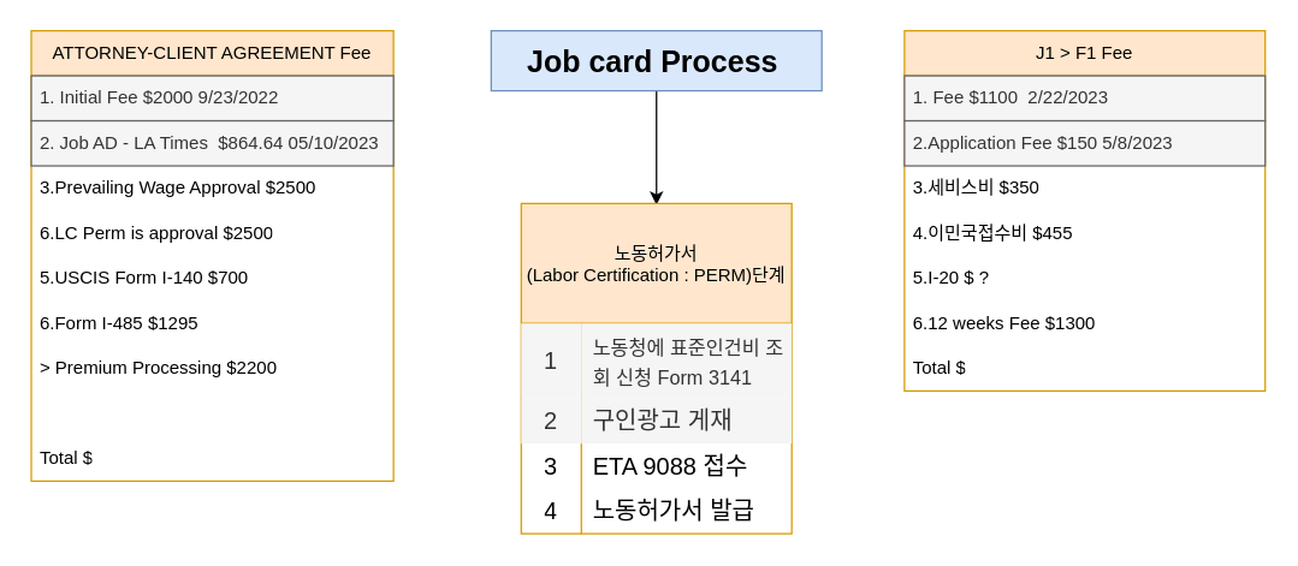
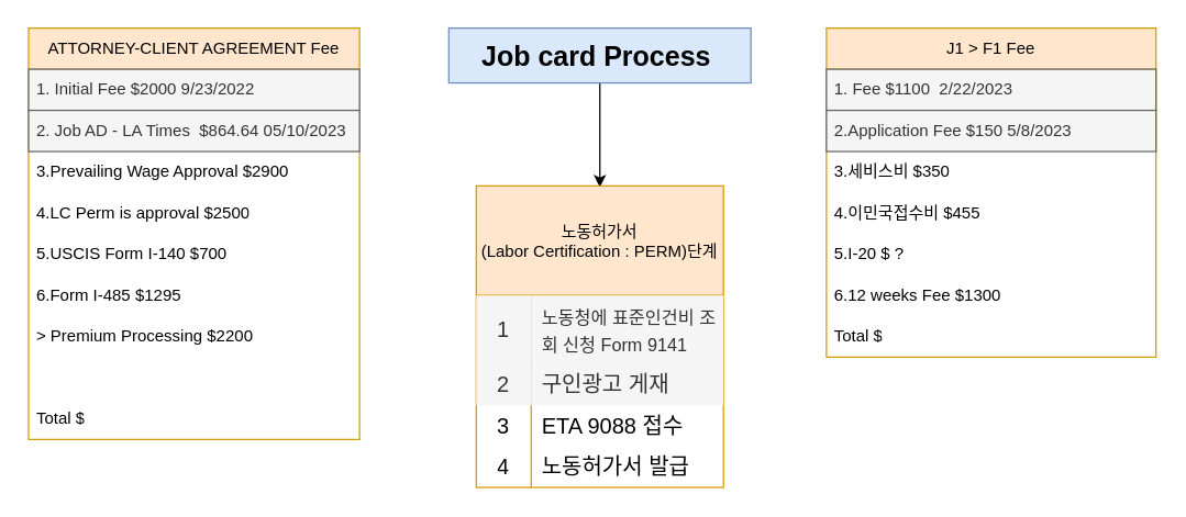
  <mxCell id="0" />
  <mxCell id="1" parent="0" />
  <mxCell id="2" value="" style="edgeStyle=orthogonalEdgeStyle;rounded=0;orthogonalLoop=1;jettySize=auto;html=1;" edge="1" parent="1" source="3"><mxGeometry relative="1" as="geometry"><mxPoint x="436" y="136" as="targetPoint" /></mxGeometry></mxCell>
  <mxCell id="3" value="Job card Process&amp;nbsp;" style="text;html=1;align=center;verticalAlign=middle;resizable=0;points=[];autosize=1;strokeColor=#6c8ebf;fillColor=#dae8fc;fontSize=20;fontStyle=1" vertex="1" parent="1"><mxGeometry x="326" y="20" width="220" height="40" as="geometry" /></mxCell>
  <mxCell id="4" value="ATTORNEY-CLIENT AGREEMENT Fee" style="swimlane;fontStyle=0;childLayout=stackLayout;horizontal=1;startSize=30;horizontalStack=0;resizeParent=1;resizeParentMax=0;resizeLast=0;collapsible=1;marginBottom=0;whiteSpace=wrap;html=1;fillColor=#ffe6cc;strokeColor=#d79b00;" vertex="1" parent="1"><mxGeometry x="20" y="20" width="241" height="300" as="geometry"><mxRectangle x="-841" y="45" width="60" height="30" as="alternateBounds" /></mxGeometry></mxCell>
  <mxCell id="5" value="1. Initial Fee $2000 9/23/2022" style="text;align=left;verticalAlign=middle;spacingLeft=4;spacingRight=4;overflow=hidden;points=[[0,0.5],[1,0.5]];portConstraint=eastwest;rotatable=0;whiteSpace=wrap;html=1;fillColor=#f5f5f5;strokeColor=#666666;fontColor=#333333;" vertex="1" parent="4"><mxGeometry y="30" width="241" height="30" as="geometry" /></mxCell>
  <mxCell id="6" value="2. Job AD - LA Times&amp;nbsp; $864.64 05/10/2023" style="text;strokeColor=#666666;fillColor=#f5f5f5;align=left;verticalAlign=middle;spacingLeft=4;spacingRight=4;overflow=hidden;points=[[0,0.5],[1,0.5]];portConstraint=eastwest;rotatable=0;whiteSpace=wrap;html=1;fontColor=#333333;" vertex="1" parent="4"><mxGeometry y="60" width="241" height="30" as="geometry" /></mxCell>
- <mxCell id="7" value="3.Prevailing Wage Approval $2500" style="text;strokeColor=none;fillColor=none;align=left;verticalAlign=middle;spacingLeft=4;spacingRight=4;overflow=hidden;points=[[0,0.5],[1,0.5]];portConstraint=eastwest;rotatable=0;whiteSpace=wrap;html=1;" vertex="1" parent="4"><mxGeometry y="90" width="241" height="30" as="geometry" /></mxCell>
- <mxCell id="8" value="6.LC Perm is approval $2500" style="text;strokeColor=none;fillColor=none;align=left;verticalAlign=middle;spacingLeft=4;spacingRight=4;overflow=hidden;points=[[0,0.5],[1,0.5]];portConstraint=eastwest;rotatable=0;whiteSpace=wrap;html=1;" vertex="1" parent="4"><mxGeometry y="120" width="241" height="30" as="geometry" /></mxCell>
+ <mxCell id="7" value="3.Prevailing Wage Approval $2900" style="text;strokeColor=none;fillColor=none;align=left;verticalAlign=middle;spacingLeft=4;spacingRight=4;overflow=hidden;points=[[0,0.5],[1,0.5]];portConstraint=eastwest;rotatable=0;whiteSpace=wrap;html=1;" vertex="1" parent="4"><mxGeometry y="90" width="241" height="30" as="geometry" /></mxCell>
+ <mxCell id="8" value="4.LC Perm is approval $2500" style="text;strokeColor=none;fillColor=none;align=left;verticalAlign=middle;spacingLeft=4;spacingRight=4;overflow=hidden;points=[[0,0.5],[1,0.5]];portConstraint=eastwest;rotatable=0;whiteSpace=wrap;html=1;" vertex="1" parent="4"><mxGeometry y="120" width="241" height="30" as="geometry" /></mxCell>
  <mxCell id="9" value="5.USCIS Form I-140 $700" style="text;strokeColor=none;fillColor=none;align=left;verticalAlign=middle;spacingLeft=4;spacingRight=4;overflow=hidden;points=[[0,0.5],[1,0.5]];portConstraint=eastwest;rotatable=0;whiteSpace=wrap;html=1;" vertex="1" parent="4"><mxGeometry y="150" width="241" height="30" as="geometry" /></mxCell>
  <mxCell id="10" value="6.Form I-485 $1295" style="text;strokeColor=none;fillColor=none;align=left;verticalAlign=middle;spacingLeft=4;spacingRight=4;overflow=hidden;points=[[0,0.5],[1,0.5]];portConstraint=eastwest;rotatable=0;whiteSpace=wrap;html=1;" vertex="1" parent="4"><mxGeometry y="180" width="241" height="30" as="geometry" /></mxCell>
  <mxCell id="11" value="&amp;gt; Premium Processing $2200" style="text;strokeColor=none;fillColor=none;align=left;verticalAlign=middle;spacingLeft=4;spacingRight=4;overflow=hidden;points=[[0,0.5],[1,0.5]];portConstraint=eastwest;rotatable=0;whiteSpace=wrap;html=1;" vertex="1" parent="4"><mxGeometry y="210" width="241" height="30" as="geometry" /></mxCell>
  <mxCell id="12" style="text;strokeColor=none;fillColor=none;align=left;verticalAlign=middle;spacingLeft=4;spacingRight=4;overflow=hidden;points=[[0,0.5],[1,0.5]];portConstraint=eastwest;rotatable=0;whiteSpace=wrap;html=1;" vertex="1" parent="4"><mxGeometry y="240" width="241" height="30" as="geometry" /></mxCell>
  <mxCell id="13" value="Total $" style="text;strokeColor=none;fillColor=none;align=left;verticalAlign=middle;spacingLeft=4;spacingRight=4;overflow=hidden;points=[[0,0.5],[1,0.5]];portConstraint=eastwest;rotatable=0;whiteSpace=wrap;html=1;" vertex="1" parent="4"><mxGeometry y="270" width="241" height="30" as="geometry" /></mxCell>
  <mxCell id="14" value="J1 &amp;gt; F1 Fee" style="swimlane;fontStyle=0;childLayout=stackLayout;horizontal=1;startSize=30;horizontalStack=0;resizeParent=1;resizeParentMax=0;resizeLast=0;collapsible=1;marginBottom=0;whiteSpace=wrap;html=1;fillColor=#ffe6cc;strokeColor=#d79b00;" vertex="1" parent="1"><mxGeometry x="601" y="20" width="240" height="240" as="geometry" /></mxCell>
  <mxCell id="15" value="1. Fee $1100&amp;nbsp; 2/22/2023" style="text;strokeColor=#666666;fillColor=#f5f5f5;align=left;verticalAlign=middle;spacingLeft=4;spacingRight=4;overflow=hidden;points=[[0,0.5],[1,0.5]];portConstraint=eastwest;rotatable=0;whiteSpace=wrap;html=1;fontColor=#333333;" vertex="1" parent="14"><mxGeometry y="30" width="240" height="30" as="geometry" /></mxCell>
  <mxCell id="16" value="2.Application Fee $150 5/8/2023" style="text;strokeColor=#666666;fillColor=#f5f5f5;align=left;verticalAlign=middle;spacingLeft=4;spacingRight=4;overflow=hidden;points=[[0,0.5],[1,0.5]];portConstraint=eastwest;rotatable=0;whiteSpace=wrap;html=1;fontColor=#333333;" vertex="1" parent="14"><mxGeometry y="60" width="240" height="30" as="geometry" /></mxCell>
  <mxCell id="17" value="3.세비스비 $350" style="text;strokeColor=none;fillColor=none;align=left;verticalAlign=middle;spacingLeft=4;spacingRight=4;overflow=hidden;points=[[0,0.5],[1,0.5]];portConstraint=eastwest;rotatable=0;whiteSpace=wrap;html=1;" vertex="1" parent="14"><mxGeometry y="90" width="240" height="30" as="geometry" /></mxCell>
  <mxCell id="18" value="4.이민국접수비 $455" style="text;strokeColor=none;fillColor=none;align=left;verticalAlign=middle;spacingLeft=4;spacingRight=4;overflow=hidden;points=[[0,0.5],[1,0.5]];portConstraint=eastwest;rotatable=0;whiteSpace=wrap;html=1;" vertex="1" parent="14"><mxGeometry y="120" width="240" height="30" as="geometry" /></mxCell>
  <mxCell id="19" value="5.I-20 $ ?" style="text;strokeColor=none;fillColor=none;align=left;verticalAlign=middle;spacingLeft=4;spacingRight=4;overflow=hidden;points=[[0,0.5],[1,0.5]];portConstraint=eastwest;rotatable=0;whiteSpace=wrap;html=1;" vertex="1" parent="14"><mxGeometry y="150" width="240" height="30" as="geometry" /></mxCell>
  <mxCell id="20" value="6.12 weeks Fee $1300" style="text;strokeColor=none;fillColor=none;align=left;verticalAlign=middle;spacingLeft=4;spacingRight=4;overflow=hidden;points=[[0,0.5],[1,0.5]];portConstraint=eastwest;rotatable=0;whiteSpace=wrap;html=1;" vertex="1" parent="14"><mxGeometry y="180" width="240" height="30" as="geometry" /></mxCell>
  <mxCell id="21" value="Total $" style="text;strokeColor=none;fillColor=none;align=left;verticalAlign=middle;spacingLeft=4;spacingRight=4;overflow=hidden;points=[[0,0.5],[1,0.5]];portConstraint=eastwest;rotatable=0;whiteSpace=wrap;html=1;" vertex="1" parent="14"><mxGeometry y="210" width="240" height="30" as="geometry" /></mxCell>
  <mxCell id="22" value="노동허가서&#10;(Labor Certification : PERM)단계" style="shape=table;startSize=80;container=1;collapsible=0;childLayout=tableLayout;fixedRows=1;rowLines=0;fontStyle=0;fontSize=12;fillColor=#ffe6cc;strokeColor=#d79b00;" vertex="1" parent="1"><mxGeometry x="346" y="135" width="180" height="220" as="geometry" /></mxCell>
  <mxCell id="23" value="" style="shape=tableRow;horizontal=0;startSize=0;swimlaneHead=0;swimlaneBody=0;top=0;left=0;bottom=0;right=0;collapsible=0;dropTarget=0;fillColor=none;points=[[0,0.5],[1,0.5]];portConstraint=eastwest;strokeColor=inherit;fontSize=16;" vertex="1" parent="22"><mxGeometry y="80" width="180" height="50" as="geometry" /></mxCell>
  <mxCell id="24" value="1" style="shape=partialRectangle;html=1;whiteSpace=wrap;connectable=0;fillColor=#f5f5f5;top=0;left=0;bottom=0;right=0;overflow=hidden;pointerEvents=1;strokeColor=#666666;fontSize=16;fontColor=#333333;" vertex="1" parent="23"><mxGeometry width="40" height="50" as="geometry"><mxRectangle width="40" height="50" as="alternateBounds" /></mxGeometry></mxCell>
- <mxCell id="25" value="&lt;font style=&quot;font-size: 13px;&quot;&gt;노동청에 표준인건비 조회 신청 Form 3141&lt;/font&gt;" style="shape=partialRectangle;html=1;whiteSpace=wrap;connectable=0;fillColor=#f5f5f5;top=0;left=0;bottom=0;right=0;align=left;spacingLeft=6;overflow=hidden;strokeColor=#666666;fontSize=16;fontColor=#333333;" vertex="1" parent="23"><mxGeometry x="40" width="140" height="50" as="geometry"><mxRectangle width="140" height="50" as="alternateBounds" /></mxGeometry></mxCell>
+ <mxCell id="25" value="&lt;font style=&quot;font-size: 13px;&quot;&gt;노동청에 표준인건비 조회 신청 Form 9141&lt;/font&gt;" style="shape=partialRectangle;html=1;whiteSpace=wrap;connectable=0;fillColor=#f5f5f5;top=0;left=0;bottom=0;right=0;align=left;spacingLeft=6;overflow=hidden;strokeColor=#666666;fontSize=16;fontColor=#333333;" vertex="1" parent="23"><mxGeometry x="40" width="140" height="50" as="geometry"><mxRectangle width="140" height="50" as="alternateBounds" /></mxGeometry></mxCell>
  <mxCell id="26" value="" style="shape=tableRow;horizontal=0;startSize=0;swimlaneHead=0;swimlaneBody=0;top=0;left=0;bottom=0;right=0;collapsible=0;dropTarget=0;fillColor=none;points=[[0,0.5],[1,0.5]];portConstraint=eastwest;strokeColor=inherit;fontSize=16;" vertex="1" parent="22"><mxGeometry y="130" width="180" height="30" as="geometry" /></mxCell>
  <mxCell id="27" value="2" style="shape=partialRectangle;html=1;whiteSpace=wrap;connectable=0;fillColor=#f5f5f5;top=0;left=0;bottom=0;right=0;overflow=hidden;strokeColor=#666666;fontSize=16;fontColor=#333333;" vertex="1" parent="26"><mxGeometry width="40" height="30" as="geometry"><mxRectangle width="40" height="30" as="alternateBounds" /></mxGeometry></mxCell>
  <mxCell id="28" value="구인광고 게재" style="shape=partialRectangle;html=1;whiteSpace=wrap;connectable=0;fillColor=#f5f5f5;top=0;left=0;bottom=0;right=0;align=left;spacingLeft=6;overflow=hidden;strokeColor=#666666;fontSize=16;fontColor=#333333;" vertex="1" parent="26"><mxGeometry x="40" width="140" height="30" as="geometry"><mxRectangle width="140" height="30" as="alternateBounds" /></mxGeometry></mxCell>
  <mxCell id="29" value="" style="shape=tableRow;horizontal=0;startSize=0;swimlaneHead=0;swimlaneBody=0;top=0;left=0;bottom=0;right=0;collapsible=0;dropTarget=0;fillColor=none;points=[[0,0.5],[1,0.5]];portConstraint=eastwest;strokeColor=inherit;fontSize=16;" vertex="1" parent="22"><mxGeometry y="160" width="180" height="30" as="geometry" /></mxCell>
  <mxCell id="30" value="3" style="shape=partialRectangle;html=1;whiteSpace=wrap;connectable=0;fillColor=none;top=0;left=0;bottom=0;right=0;overflow=hidden;strokeColor=inherit;fontSize=16;" vertex="1" parent="29"><mxGeometry width="40" height="30" as="geometry"><mxRectangle width="40" height="30" as="alternateBounds" /></mxGeometry></mxCell>
  <mxCell id="31" value="ETA 9088 접수" style="shape=partialRectangle;html=1;whiteSpace=wrap;connectable=0;fillColor=none;top=0;left=0;bottom=0;right=0;align=left;spacingLeft=6;overflow=hidden;strokeColor=inherit;fontSize=16;" vertex="1" parent="29"><mxGeometry x="40" width="140" height="30" as="geometry"><mxRectangle width="140" height="30" as="alternateBounds" /></mxGeometry></mxCell>
  <mxCell id="32" style="shape=tableRow;horizontal=0;startSize=0;swimlaneHead=0;swimlaneBody=0;top=0;left=0;bottom=0;right=0;collapsible=0;dropTarget=0;fillColor=none;points=[[0,0.5],[1,0.5]];portConstraint=eastwest;strokeColor=inherit;fontSize=16;" vertex="1" parent="22"><mxGeometry y="190" width="180" height="30" as="geometry" /></mxCell>
  <mxCell id="33" value="4" style="shape=partialRectangle;html=1;whiteSpace=wrap;connectable=0;fillColor=none;top=0;left=0;bottom=0;right=0;overflow=hidden;strokeColor=inherit;fontSize=16;" vertex="1" parent="32"><mxGeometry width="40" height="30" as="geometry"><mxRectangle width="40" height="30" as="alternateBounds" /></mxGeometry></mxCell>
  <mxCell id="34" value="노동허가서 발급" style="shape=partialRectangle;html=1;whiteSpace=wrap;connectable=0;fillColor=none;top=0;left=0;bottom=0;right=0;align=left;spacingLeft=6;overflow=hidden;strokeColor=inherit;fontSize=16;" vertex="1" parent="32"><mxGeometry x="40" width="140" height="30" as="geometry"><mxRectangle width="140" height="30" as="alternateBounds" /></mxGeometry></mxCell>
